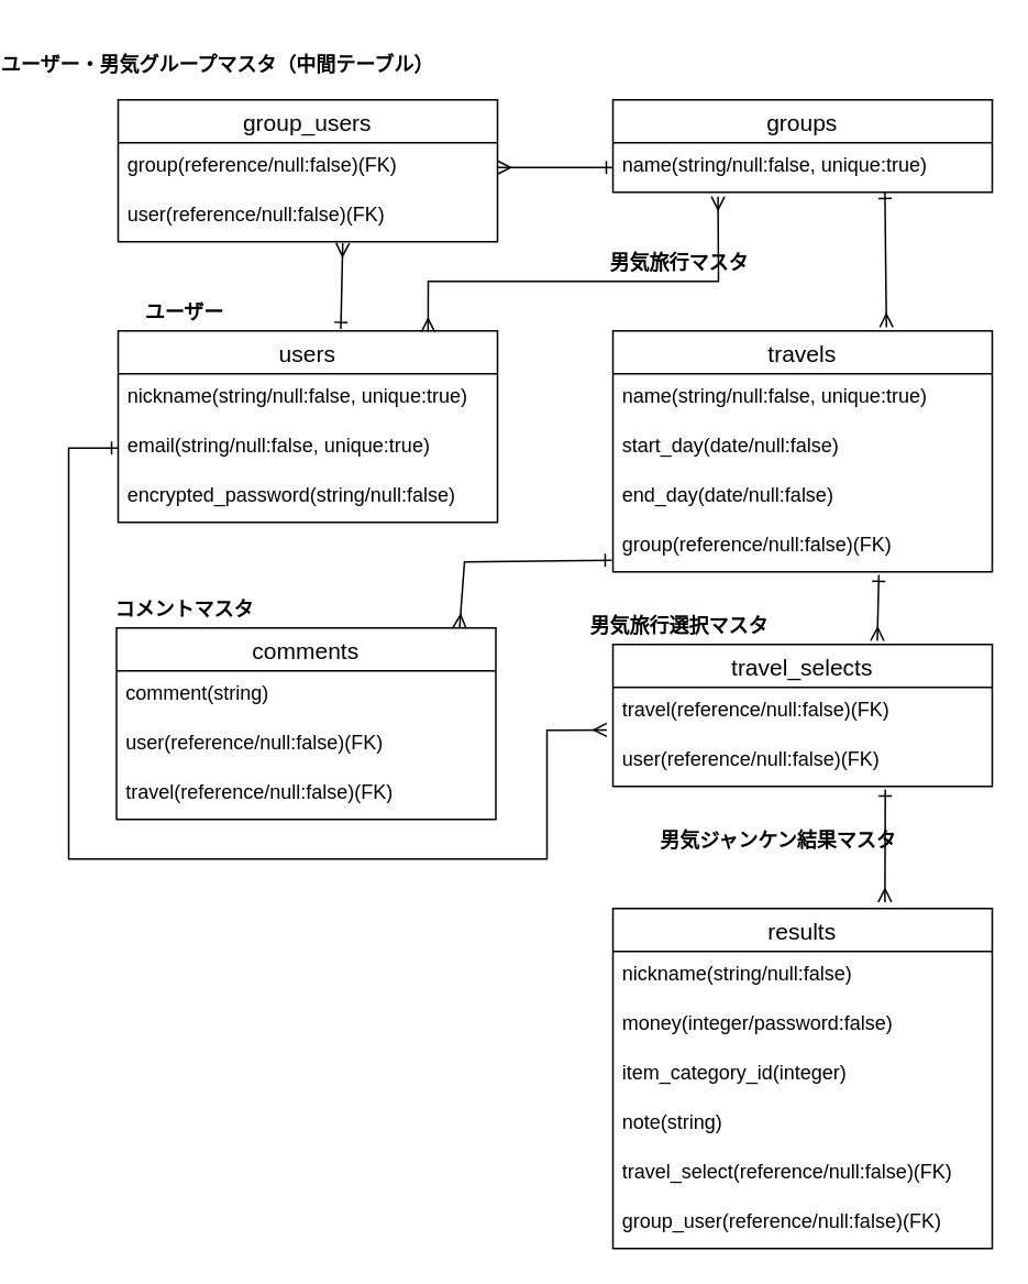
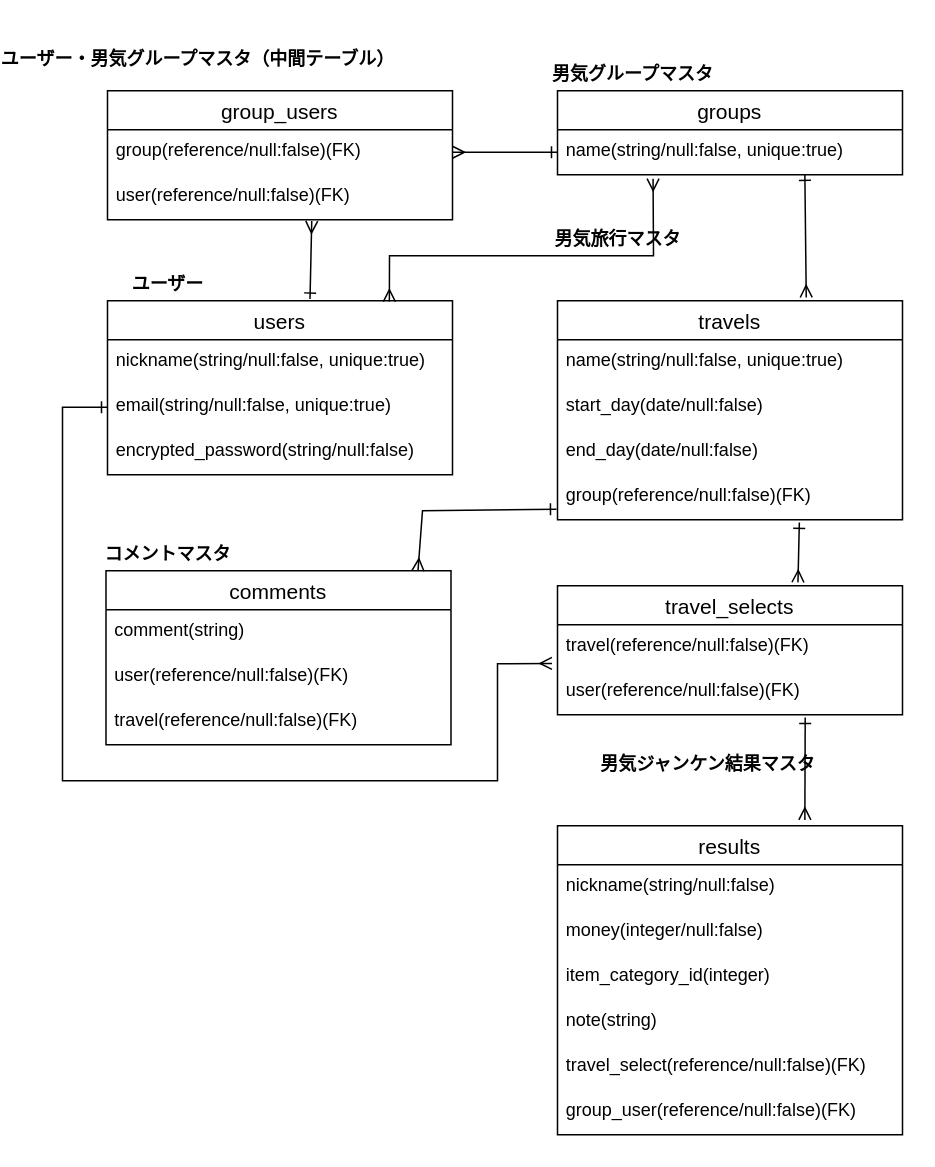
  <mxCell id="0" />
  <mxCell id="1" parent="0" />
  <mxCell id="2" value="users" style="swimlane;fontStyle=0;childLayout=stackLayout;horizontal=1;startSize=26;horizontalStack=0;resizeParent=1;resizeParentMax=0;resizeLast=0;collapsible=1;marginBottom=0;align=center;fontSize=14;" parent="1" vertex="1"><mxGeometry x="50" y="200" width="230" height="116" as="geometry" /></mxCell>
  <mxCell id="3" value="nickname(string/null:false, unique:true)" style="text;strokeColor=none;fillColor=none;spacingLeft=4;spacingRight=4;overflow=hidden;rotatable=0;points=[[0,0.5],[1,0.5]];portConstraint=eastwest;fontSize=12;" parent="2" vertex="1"><mxGeometry y="26" width="230" height="30" as="geometry" /></mxCell>
  <mxCell id="4" value="email(string/null:false, unique:true)" style="text;strokeColor=none;fillColor=none;spacingLeft=4;spacingRight=4;overflow=hidden;rotatable=0;points=[[0,0.5],[1,0.5]];portConstraint=eastwest;fontSize=12;" parent="2" vertex="1"><mxGeometry y="56" width="230" height="30" as="geometry" /></mxCell>
  <mxCell id="5" value="encrypted_password(string/null:false)" style="text;strokeColor=none;fillColor=none;spacingLeft=4;spacingRight=4;overflow=hidden;rotatable=0;points=[[0,0.5],[1,0.5]];portConstraint=eastwest;fontSize=12;" parent="2" vertex="1"><mxGeometry y="86" width="230" height="30" as="geometry" /></mxCell>
  <mxCell id="6" value="&lt;font style=&quot;font-size: 12px&quot;&gt;ユーザー&lt;/font&gt;" style="text;strokeColor=none;fillColor=none;html=1;fontSize=24;fontStyle=1;verticalAlign=middle;align=center;" parent="1" vertex="1"><mxGeometry x="40" y="170" width="100" height="30" as="geometry" /></mxCell>
  <mxCell id="7" value="group_users" style="swimlane;fontStyle=0;childLayout=stackLayout;horizontal=1;startSize=26;horizontalStack=0;resizeParent=1;resizeParentMax=0;resizeLast=0;collapsible=1;marginBottom=0;align=center;fontSize=14;" parent="1" vertex="1"><mxGeometry x="50" y="60" width="230" height="86" as="geometry" /></mxCell>
  <mxCell id="8" value="group(reference/null:false)(FK)" style="text;strokeColor=none;fillColor=none;spacingLeft=4;spacingRight=4;overflow=hidden;rotatable=0;points=[[0,0.5],[1,0.5]];portConstraint=eastwest;fontSize=12;" parent="7" vertex="1"><mxGeometry y="26" width="230" height="30" as="geometry" /></mxCell>
  <mxCell id="9" value="user(reference/null:false)(FK)" style="text;strokeColor=none;fillColor=none;spacingLeft=4;spacingRight=4;overflow=hidden;rotatable=0;points=[[0,0.5],[1,0.5]];portConstraint=eastwest;fontSize=12;" parent="7" vertex="1"><mxGeometry y="56" width="230" height="30" as="geometry" /></mxCell>
  <mxCell id="10" value="&lt;font style=&quot;font-size: 12px&quot;&gt;ユーザー・男気グループマスタ（中間テーブル）&lt;/font&gt;" style="text;strokeColor=none;fillColor=none;html=1;fontSize=24;fontStyle=1;verticalAlign=middle;align=center;" parent="1" vertex="1"><mxGeometry x="60" y="20" width="100" height="30" as="geometry" /></mxCell>
  <mxCell id="11" value="groups" style="swimlane;fontStyle=0;childLayout=stackLayout;horizontal=1;startSize=26;horizontalStack=0;resizeParent=1;resizeParentMax=0;resizeLast=0;collapsible=1;marginBottom=0;align=center;fontSize=14;" parent="1" vertex="1"><mxGeometry x="350" y="60" width="230" height="56" as="geometry" /></mxCell>
  <mxCell id="12" value="name(string/null:false, unique:true)" style="text;strokeColor=none;fillColor=none;spacingLeft=4;spacingRight=4;overflow=hidden;rotatable=0;points=[[0,0.5],[1,0.5]];portConstraint=eastwest;fontSize=12;" parent="11" vertex="1"><mxGeometry y="26" width="230" height="30" as="geometry" /></mxCell>
+ <mxCell id="13" value="&lt;span style=&quot;font-size: 12px&quot;&gt;男気グループマスタ&lt;/span&gt;" style="text;strokeColor=none;fillColor=none;html=1;fontSize=24;fontStyle=1;verticalAlign=middle;align=center;" parent="1" vertex="1"><mxGeometry x="350" y="30" width="100" height="30" as="geometry" /></mxCell>
  <mxCell id="14" value="" style="endArrow=ERmany;html=1;rounded=0;endFill=0;startArrow=ERone;startFill=0;exitX=0;exitY=0.5;exitDx=0;exitDy=0;entryX=1;entryY=0.5;entryDx=0;entryDy=0;" parent="1" source="12" target="8" edge="1"><mxGeometry relative="1" as="geometry"><mxPoint x="-10" y="126" as="sourcePoint" /><mxPoint x="278" y="88" as="targetPoint" /></mxGeometry></mxCell>
  <mxCell id="15" value="" style="endArrow=ERmany;html=1;rounded=0;endFill=0;startArrow=ERone;startFill=0;exitX=0.587;exitY=-0.01;exitDx=0;exitDy=0;exitPerimeter=0;entryX=0.592;entryY=1.027;entryDx=0;entryDy=0;entryPerimeter=0;" parent="1" source="2" target="9" edge="1"><mxGeometry relative="1" as="geometry"><mxPoint x="-20" y="116" as="sourcePoint" /><mxPoint x="185" y="140" as="targetPoint" /></mxGeometry></mxCell>
  <mxCell id="16" value="travels" style="swimlane;fontStyle=0;childLayout=stackLayout;horizontal=1;startSize=26;horizontalStack=0;resizeParent=1;resizeParentMax=0;resizeLast=0;collapsible=1;marginBottom=0;align=center;fontSize=14;" parent="1" vertex="1"><mxGeometry x="350" y="200" width="230" height="146" as="geometry" /></mxCell>
  <mxCell id="17" value="name(string/null:false, unique:true)" style="text;strokeColor=none;fillColor=none;spacingLeft=4;spacingRight=4;overflow=hidden;rotatable=0;points=[[0,0.5],[1,0.5]];portConstraint=eastwest;fontSize=12;" parent="16" vertex="1"><mxGeometry y="26" width="230" height="30" as="geometry" /></mxCell>
  <mxCell id="18" value="start_day(date/null:false)" style="text;strokeColor=none;fillColor=none;spacingLeft=4;spacingRight=4;overflow=hidden;rotatable=0;points=[[0,0.5],[1,0.5]];portConstraint=eastwest;fontSize=12;" parent="16" vertex="1"><mxGeometry y="56" width="230" height="30" as="geometry" /></mxCell>
  <mxCell id="19" value="end_day(date/null:false)" style="text;strokeColor=none;fillColor=none;spacingLeft=4;spacingRight=4;overflow=hidden;rotatable=0;points=[[0,0.5],[1,0.5]];portConstraint=eastwest;fontSize=12;" parent="16" vertex="1"><mxGeometry y="86" width="230" height="30" as="geometry" /></mxCell>
  <mxCell id="20" value="group(reference/null:false)(FK)" style="text;strokeColor=none;fillColor=none;spacingLeft=4;spacingRight=4;overflow=hidden;rotatable=0;points=[[0,0.5],[1,0.5]];portConstraint=eastwest;fontSize=12;" parent="16" vertex="1"><mxGeometry y="116" width="230" height="30" as="geometry" /></mxCell>
  <mxCell id="21" value="&lt;span style=&quot;font-size: 12px&quot;&gt;男気旅行マスタ&lt;/span&gt;" style="text;strokeColor=none;fillColor=none;html=1;fontSize=24;fontStyle=1;verticalAlign=middle;align=center;" parent="1" vertex="1"><mxGeometry x="340" y="140" width="100" height="30" as="geometry" /></mxCell>
  <mxCell id="22" value="" style="endArrow=ERmany;html=1;rounded=0;endFill=0;startArrow=ERone;startFill=0;entryX=0.721;entryY=-0.015;entryDx=0;entryDy=0;exitX=0.717;exitY=0.993;exitDx=0;exitDy=0;exitPerimeter=0;entryPerimeter=0;" parent="1" source="12" target="16" edge="1"><mxGeometry relative="1" as="geometry"><mxPoint x="465" y="110" as="sourcePoint" /><mxPoint x="290" y="111" as="targetPoint" /></mxGeometry></mxCell>
  <mxCell id="23" value="results" style="swimlane;fontStyle=0;childLayout=stackLayout;horizontal=1;startSize=26;horizontalStack=0;resizeParent=1;resizeParentMax=0;resizeLast=0;collapsible=1;marginBottom=0;align=center;fontSize=14;" parent="1" vertex="1"><mxGeometry x="350" y="550" width="230" height="206" as="geometry" /></mxCell>
  <mxCell id="24" value="nickname(string/null:false)" style="text;strokeColor=none;fillColor=none;spacingLeft=4;spacingRight=4;overflow=hidden;rotatable=0;points=[[0,0.5],[1,0.5]];portConstraint=eastwest;fontSize=12;" vertex="1" parent="23"><mxGeometry y="26" width="230" height="30" as="geometry" /></mxCell>
- <mxCell id="25" value="money(integer/password:false)" style="text;strokeColor=none;fillColor=none;spacingLeft=4;spacingRight=4;overflow=hidden;rotatable=0;points=[[0,0.5],[1,0.5]];portConstraint=eastwest;fontSize=12;" parent="23" vertex="1"><mxGeometry y="56" width="230" height="30" as="geometry" /></mxCell>
+ <mxCell id="25" value="money(integer/null:false)" style="text;strokeColor=none;fillColor=none;spacingLeft=4;spacingRight=4;overflow=hidden;rotatable=0;points=[[0,0.5],[1,0.5]];portConstraint=eastwest;fontSize=12;" parent="23" vertex="1"><mxGeometry y="56" width="230" height="30" as="geometry" /></mxCell>
  <mxCell id="26" value="item_category_id(integer)" style="text;strokeColor=none;fillColor=none;spacingLeft=4;spacingRight=4;overflow=hidden;rotatable=0;points=[[0,0.5],[1,0.5]];portConstraint=eastwest;fontSize=12;" parent="23" vertex="1"><mxGeometry y="86" width="230" height="30" as="geometry" /></mxCell>
  <mxCell id="27" value="note(string)" style="text;strokeColor=none;fillColor=none;spacingLeft=4;spacingRight=4;overflow=hidden;rotatable=0;points=[[0,0.5],[1,0.5]];portConstraint=eastwest;fontSize=12;" parent="23" vertex="1"><mxGeometry y="116" width="230" height="30" as="geometry" /></mxCell>
  <mxCell id="28" value="travel_select(reference/null:false)(FK)" style="text;strokeColor=none;fillColor=none;spacingLeft=4;spacingRight=4;overflow=hidden;rotatable=0;points=[[0,0.5],[1,0.5]];portConstraint=eastwest;fontSize=12;" parent="23" vertex="1"><mxGeometry y="146" width="230" height="30" as="geometry" /></mxCell>
  <mxCell id="29" value="group_user(reference/null:false)(FK)" style="text;strokeColor=none;fillColor=none;spacingLeft=4;spacingRight=4;overflow=hidden;rotatable=0;points=[[0,0.5],[1,0.5]];portConstraint=eastwest;fontSize=12;" parent="23" vertex="1"><mxGeometry y="176" width="230" height="30" as="geometry" /></mxCell>
  <mxCell id="30" value="&lt;span style=&quot;font-size: 12px&quot;&gt;男気ジャンケン結果マスタ&lt;/span&gt;" style="text;strokeColor=none;fillColor=none;html=1;fontSize=24;fontStyle=1;verticalAlign=middle;align=center;" parent="1" vertex="1"><mxGeometry x="400" y="490" width="100" height="30" as="geometry" /></mxCell>
  <mxCell id="31" value="" style="endArrow=ERmany;html=1;rounded=0;endFill=0;startArrow=ERone;startFill=0;entryX=0.717;entryY=-0.019;entryDx=0;entryDy=0;entryPerimeter=0;exitX=0.718;exitY=1.06;exitDx=0;exitDy=0;exitPerimeter=0;" parent="1" source="41" target="23" edge="1"><mxGeometry relative="1" as="geometry"><mxPoint x="515" y="470" as="sourcePoint" /><mxPoint x="525.83" y="207.81" as="targetPoint" /></mxGeometry></mxCell>
  <mxCell id="32" value="&lt;font style=&quot;font-size: 12px&quot;&gt;コメントマスタ&lt;/font&gt;" style="text;strokeColor=none;fillColor=none;html=1;fontSize=24;fontStyle=1;verticalAlign=middle;align=center;" parent="1" vertex="1"><mxGeometry x="40" y="350" width="100" height="30" as="geometry" /></mxCell>
  <mxCell id="33" value="comments" style="swimlane;fontStyle=0;childLayout=stackLayout;horizontal=1;startSize=26;horizontalStack=0;resizeParent=1;resizeParentMax=0;resizeLast=0;collapsible=1;marginBottom=0;align=center;fontSize=14;" parent="1" vertex="1"><mxGeometry x="49" y="380" width="230" height="116" as="geometry" /></mxCell>
  <mxCell id="34" value="comment(string)" style="text;strokeColor=none;fillColor=none;spacingLeft=4;spacingRight=4;overflow=hidden;rotatable=0;points=[[0,0.5],[1,0.5]];portConstraint=eastwest;fontSize=12;" parent="33" vertex="1"><mxGeometry y="26" width="230" height="30" as="geometry" /></mxCell>
  <mxCell id="35" value="user(reference/null:false)(FK)" style="text;strokeColor=none;fillColor=none;spacingLeft=4;spacingRight=4;overflow=hidden;rotatable=0;points=[[0,0.5],[1,0.5]];portConstraint=eastwest;fontSize=12;" parent="33" vertex="1"><mxGeometry y="56" width="230" height="30" as="geometry" /></mxCell>
  <mxCell id="36" value="travel(reference/null:false)(FK)" style="text;strokeColor=none;fillColor=none;spacingLeft=4;spacingRight=4;overflow=hidden;rotatable=0;points=[[0,0.5],[1,0.5]];portConstraint=eastwest;fontSize=12;" parent="33" vertex="1"><mxGeometry y="86" width="230" height="30" as="geometry" /></mxCell>
  <mxCell id="37" value="" style="endArrow=ERmany;html=1;rounded=0;endFill=0;startArrow=ERone;startFill=0;exitX=-0.003;exitY=0.767;exitDx=0;exitDy=0;exitPerimeter=0;" parent="1" source="20" edge="1"><mxGeometry relative="1" as="geometry"><mxPoint x="188.11" y="328.79" as="sourcePoint" /><mxPoint x="257" y="380" as="targetPoint" /><Array as="points"><mxPoint x="260" y="340" /></Array></mxGeometry></mxCell>
  <mxCell id="38" value="" style="endArrow=ERmany;html=1;rounded=0;endFill=0;startArrow=ERmany;startFill=0;exitX=0.277;exitY=1.087;exitDx=0;exitDy=0;entryX=0.817;entryY=0.005;entryDx=0;entryDy=0;entryPerimeter=0;exitPerimeter=0;" parent="1" source="12" target="2" edge="1"><mxGeometry relative="1" as="geometry"><mxPoint x="360" y="111" as="sourcePoint" /><mxPoint x="290" y="111" as="targetPoint" /><Array as="points"><mxPoint x="414" y="170" /><mxPoint x="238" y="170" /></Array></mxGeometry></mxCell>
  <mxCell id="39" value="travel_selects" style="swimlane;fontStyle=0;childLayout=stackLayout;horizontal=1;startSize=26;horizontalStack=0;resizeParent=1;resizeParentMax=0;resizeLast=0;collapsible=1;marginBottom=0;align=center;fontSize=14;" parent="1" vertex="1"><mxGeometry x="350" y="390" width="230" height="86" as="geometry" /></mxCell>
  <mxCell id="40" value="travel(reference/null:false)(FK)" style="text;strokeColor=none;fillColor=none;spacingLeft=4;spacingRight=4;overflow=hidden;rotatable=0;points=[[0,0.5],[1,0.5]];portConstraint=eastwest;fontSize=12;" parent="39" vertex="1"><mxGeometry y="26" width="230" height="30" as="geometry" /></mxCell>
  <mxCell id="41" value="user(reference/null:false)(FK)" style="text;strokeColor=none;fillColor=none;spacingLeft=4;spacingRight=4;overflow=hidden;rotatable=0;points=[[0,0.5],[1,0.5]];portConstraint=eastwest;fontSize=12;" parent="39" vertex="1"><mxGeometry y="56" width="230" height="30" as="geometry" /></mxCell>
- <mxCell id="42" value="&lt;span style=&quot;font-size: 12px&quot;&gt;男気旅行選択マスタ&lt;/span&gt;" style="text;strokeColor=none;fillColor=none;html=1;fontSize=24;fontStyle=1;verticalAlign=middle;align=center;" parent="1" vertex="1"><mxGeometry x="340" y="360" width="100" height="30" as="geometry" /></mxCell>
  <mxCell id="43" value="" style="endArrow=ERmany;html=1;rounded=0;endFill=0;startArrow=ERone;startFill=0;exitX=0.701;exitY=1.06;exitDx=0;exitDy=0;exitPerimeter=0;entryX=0.697;entryY=-0.026;entryDx=0;entryDy=0;entryPerimeter=0;" parent="1" source="20" target="39" edge="1"><mxGeometry relative="1" as="geometry"><mxPoint x="525" y="480" as="sourcePoint" /><mxPoint x="511" y="380" as="targetPoint" /></mxGeometry></mxCell>
  <mxCell id="44" value="" style="endArrow=ERmany;html=1;rounded=0;endFill=0;startArrow=ERone;startFill=0;exitX=0;exitY=0.5;exitDx=0;exitDy=0;entryX=-0.016;entryY=0.86;entryDx=0;entryDy=0;entryPerimeter=0;" parent="1" source="4" target="40" edge="1"><mxGeometry relative="1" as="geometry"><mxPoint x="521.23" y="357.8" as="sourcePoint" /><mxPoint x="310" y="431" as="targetPoint" /><Array as="points"><mxPoint x="20" y="271" /><mxPoint x="20" y="520" /><mxPoint x="190" y="520" /><mxPoint x="310" y="520" /><mxPoint x="310" y="442" /></Array></mxGeometry></mxCell>
